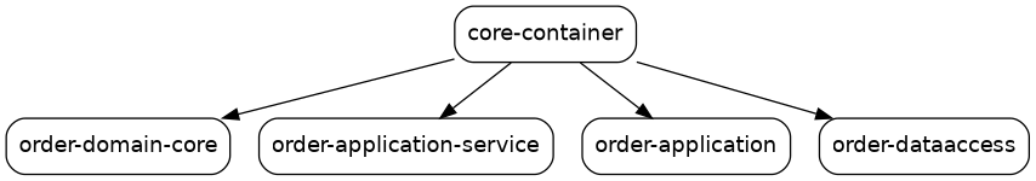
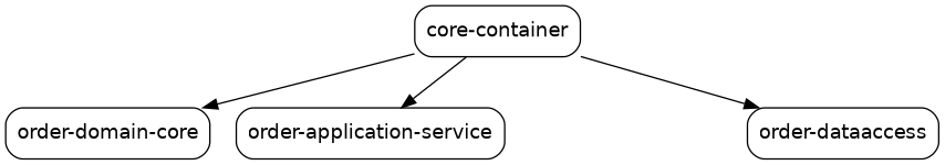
  digraph {
    node [fontname=Helvetica fontsize=14 shape=box style=rounded]
    edge [fontname=Helvetica fontsize=10]
    n1 [label="core-container"]
    n2 [label=<order-domain-core>]
    n3 [label=<order-application-service>]
-   n4 [label=<order-application>]
    n5 [label=<order-dataaccess>]
    n1 -> n2
    n1 -> n3
-   n1 -> n4
    n1 -> n5
  }
